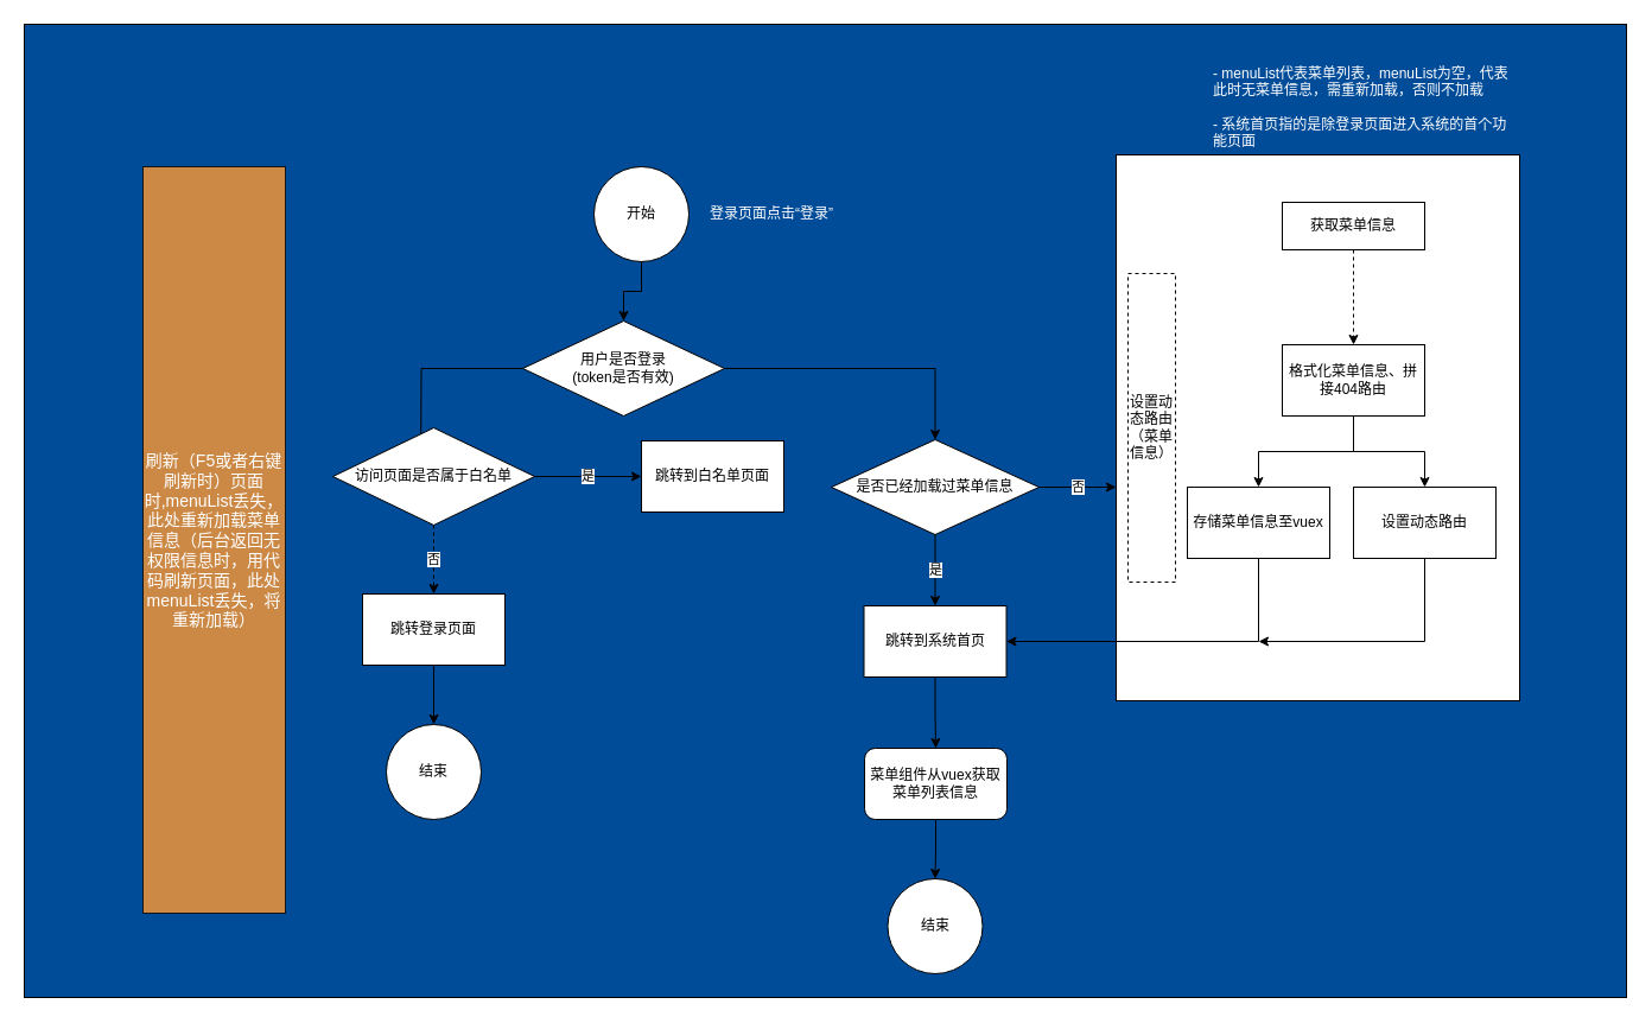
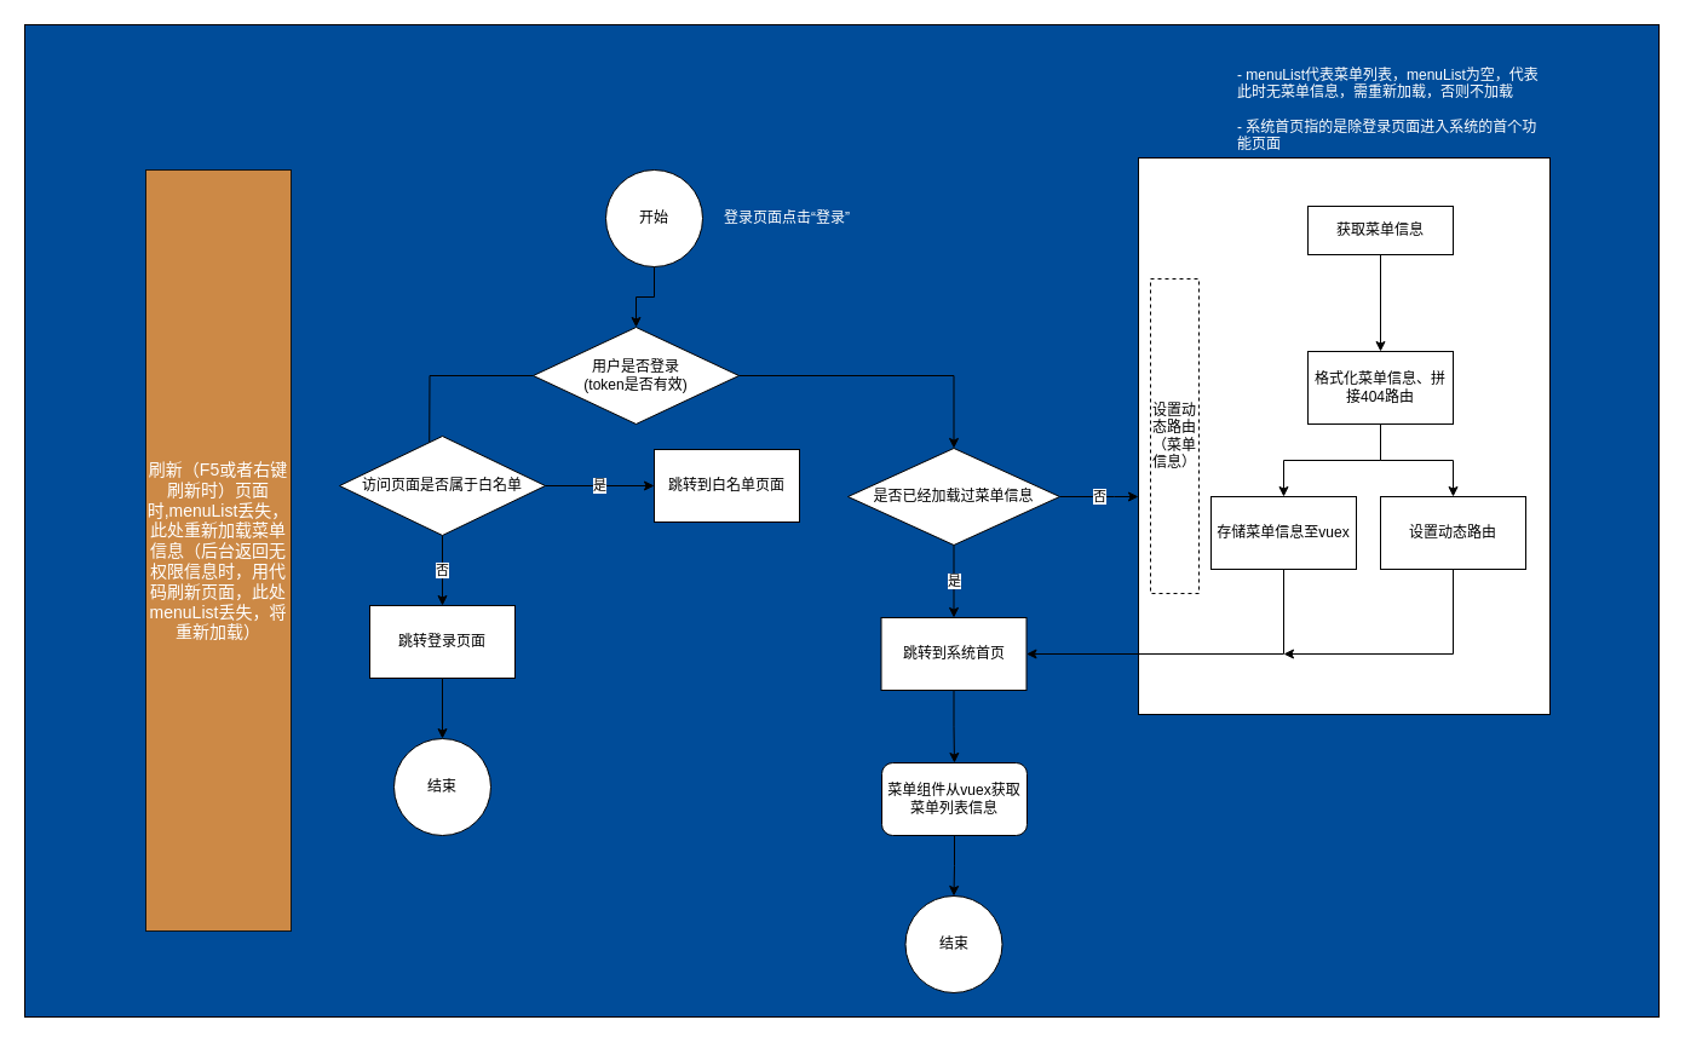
  <mxCell id="0" />
  <mxCell id="1" parent="0" />
  <mxCell id="2" value="" style="rounded=0;whiteSpace=wrap;html=1;strokeColor=#000000;fillColor=#004C99;" parent="1" vertex="1"><mxGeometry x="20" y="20" width="1350" height="820" as="geometry" /></mxCell>
  <mxCell id="3" style="edgeStyle=orthogonalEdgeStyle;rounded=0;orthogonalLoop=1;jettySize=auto;html=1;" parent="1" source="4" target="7" edge="1"><mxGeometry relative="1" as="geometry" /></mxCell>
  <mxCell id="4" value="开始" style="ellipse;whiteSpace=wrap;html=1;aspect=fixed;" parent="1" vertex="1"><mxGeometry x="500" y="140" width="80" height="80" as="geometry" /></mxCell>
  <mxCell id="5" style="edgeStyle=orthogonalEdgeStyle;rounded=0;orthogonalLoop=1;jettySize=auto;html=1;" parent="1" source="7" edge="1"><mxGeometry relative="1" as="geometry"><mxPoint x="354" y="410" as="targetPoint" /></mxGeometry></mxCell>
  <mxCell id="6" style="edgeStyle=orthogonalEdgeStyle;rounded=0;orthogonalLoop=1;jettySize=auto;html=1;entryX=0.5;entryY=0;entryDx=0;entryDy=0;" parent="1" source="7" target="16" edge="1"><mxGeometry relative="1" as="geometry" /></mxCell>
  <mxCell id="7" value="用户是否登录&lt;br&gt;(token是否有效)" style="rhombus;whiteSpace=wrap;html=1;" parent="1" vertex="1"><mxGeometry x="440" y="270" width="170" height="80" as="geometry" /></mxCell>
  <mxCell id="8" value="是" style="edgeStyle=orthogonalEdgeStyle;rounded=0;orthogonalLoop=1;jettySize=auto;html=1;" parent="1" source="10" target="13" edge="1"><mxGeometry relative="1" as="geometry" /></mxCell>
- <mxCell id="9" value="否" style="edgeStyle=orthogonalEdgeStyle;rounded=0;orthogonalLoop=1;jettySize=auto;html=1;dashed=1;" parent="1" source="10" target="12" edge="1"><mxGeometry relative="1" as="geometry" /></mxCell>
+ <mxCell id="9" value="否" style="edgeStyle=orthogonalEdgeStyle;rounded=0;orthogonalLoop=1;jettySize=auto;html=1;" parent="1" source="10" target="12" edge="1"><mxGeometry relative="1" as="geometry" /></mxCell>
  <mxCell id="10" value="访问页面是否属于白名单" style="rhombus;whiteSpace=wrap;html=1;" parent="1" vertex="1"><mxGeometry x="280" y="360" width="170" height="82" as="geometry" /></mxCell>
  <mxCell id="11" style="edgeStyle=orthogonalEdgeStyle;rounded=0;orthogonalLoop=1;jettySize=auto;html=1;" parent="1" source="12" target="34" edge="1"><mxGeometry relative="1" as="geometry" /></mxCell>
  <mxCell id="12" value="跳转登录页面" style="rounded=0;whiteSpace=wrap;html=1;" parent="1" vertex="1"><mxGeometry x="305" y="500" width="120" height="60" as="geometry" /></mxCell>
  <mxCell id="13" value="跳转到白名单页面" style="rounded=0;whiteSpace=wrap;html=1;" parent="1" vertex="1"><mxGeometry x="540" y="371" width="120" height="60" as="geometry" /></mxCell>
  <mxCell id="14" value="是" style="edgeStyle=orthogonalEdgeStyle;rounded=0;orthogonalLoop=1;jettySize=auto;html=1;" parent="1" source="16" edge="1"><mxGeometry relative="1" as="geometry"><mxPoint x="787.5" y="510" as="targetPoint" /></mxGeometry></mxCell>
  <mxCell id="15" value="否" style="edgeStyle=orthogonalEdgeStyle;rounded=0;orthogonalLoop=1;jettySize=auto;html=1;" parent="1" source="16" target="19" edge="1"><mxGeometry relative="1" as="geometry"><Array as="points"><mxPoint x="920" y="410" /><mxPoint x="920" y="410" /></Array></mxGeometry></mxCell>
  <mxCell id="16" value="是否已经加载过菜单信息" style="rhombus;whiteSpace=wrap;html=1;" parent="1" vertex="1"><mxGeometry x="700" y="370" width="175" height="80" as="geometry" /></mxCell>
  <mxCell id="17" style="edgeStyle=orthogonalEdgeStyle;rounded=0;orthogonalLoop=1;jettySize=auto;html=1;" parent="1" source="18" target="32" edge="1"><mxGeometry relative="1" as="geometry" /></mxCell>
  <mxCell id="18" value="跳转到系统首页" style="rounded=0;whiteSpace=wrap;html=1;" parent="1" vertex="1"><mxGeometry x="727.5" y="510" width="120" height="60" as="geometry" /></mxCell>
  <mxCell id="19" value="" style="rounded=0;whiteSpace=wrap;html=1;" parent="1" vertex="1"><mxGeometry x="940" y="130" width="340" height="460" as="geometry" /></mxCell>
  <mxCell id="20" value="登录页面点击“登录”" style="text;html=1;align=center;verticalAlign=middle;whiteSpace=wrap;rounded=0;fontColor=#FFFFFF;" parent="1" vertex="1"><mxGeometry x="590" y="170" width="120" height="20" as="geometry" /></mxCell>
- <mxCell id="21" style="edgeStyle=orthogonalEdgeStyle;rounded=0;orthogonalLoop=1;jettySize=auto;html=1;entryX=0.5;entryY=0;entryDx=0;entryDy=0;dashed=1;" parent="1" source="22" target="25" edge="1"><mxGeometry relative="1" as="geometry" /></mxCell>
+ <mxCell id="21" style="edgeStyle=orthogonalEdgeStyle;rounded=0;orthogonalLoop=1;jettySize=auto;html=1;entryX=0.5;entryY=0;entryDx=0;entryDy=0;" parent="1" source="22" target="25" edge="1"><mxGeometry relative="1" as="geometry" /></mxCell>
  <mxCell id="22" value="获取菜单信息" style="rounded=0;whiteSpace=wrap;html=1;" parent="1" vertex="1"><mxGeometry x="1080" y="170" width="120" height="40" as="geometry" /></mxCell>
  <mxCell id="23" style="edgeStyle=orthogonalEdgeStyle;rounded=0;orthogonalLoop=1;jettySize=auto;html=1;" parent="1" source="25" target="27" edge="1"><mxGeometry relative="1" as="geometry" /></mxCell>
  <mxCell id="24" style="edgeStyle=orthogonalEdgeStyle;rounded=0;orthogonalLoop=1;jettySize=auto;html=1;" parent="1" source="25" target="29" edge="1"><mxGeometry relative="1" as="geometry" /></mxCell>
  <mxCell id="25" value="格式化菜单信息、拼接404路由" style="rounded=0;whiteSpace=wrap;html=1;" parent="1" vertex="1"><mxGeometry x="1080" y="290" width="120" height="60" as="geometry" /></mxCell>
  <mxCell id="26" style="edgeStyle=orthogonalEdgeStyle;rounded=0;orthogonalLoop=1;jettySize=auto;html=1;entryX=1;entryY=0.5;entryDx=0;entryDy=0;" edge="1" parent="1" source="27" target="18"><mxGeometry relative="1" as="geometry"><Array as="points"><mxPoint x="1060" y="540" /></Array></mxGeometry></mxCell>
  <mxCell id="27" value="存储菜单信息至vuex" style="rounded=0;whiteSpace=wrap;html=1;" parent="1" vertex="1"><mxGeometry x="1000" y="410" width="120" height="60" as="geometry" /></mxCell>
  <mxCell id="28" style="edgeStyle=orthogonalEdgeStyle;rounded=0;orthogonalLoop=1;jettySize=auto;html=1;" edge="1" parent="1" source="29"><mxGeometry relative="1" as="geometry"><mxPoint x="1060" y="540" as="targetPoint" /><Array as="points"><mxPoint x="1200" y="540" /></Array></mxGeometry></mxCell>
  <mxCell id="29" value="设置动态路由" style="rounded=0;whiteSpace=wrap;html=1;" parent="1" vertex="1"><mxGeometry x="1140" y="410" width="120" height="60" as="geometry" /></mxCell>
  <mxCell id="30" value="设置动态路由（菜单信息）" style="text;html=1;align=center;verticalAlign=middle;whiteSpace=wrap;rounded=0;rotation=0;perimeterSpacing=0;strokeColor=#000000;dashed=1;" parent="1" vertex="1"><mxGeometry x="950" y="230" width="40" height="260" as="geometry" /></mxCell>
  <mxCell id="31" style="edgeStyle=orthogonalEdgeStyle;rounded=0;orthogonalLoop=1;jettySize=auto;html=1;" parent="1" source="32" target="33" edge="1"><mxGeometry relative="1" as="geometry" /></mxCell>
  <mxCell id="32" value="菜单组件从vuex获取菜单列表信息" style="whiteSpace=wrap;html=1;rounded=1;" parent="1" vertex="1"><mxGeometry x="728" y="630" width="120" height="60" as="geometry" /></mxCell>
  <mxCell id="33" value="结束" style="ellipse;whiteSpace=wrap;html=1;aspect=fixed;" parent="1" vertex="1"><mxGeometry x="747.5" y="740" width="80" height="80" as="geometry" /></mxCell>
  <mxCell id="34" value="结束" style="ellipse;whiteSpace=wrap;html=1;aspect=fixed;" parent="1" vertex="1"><mxGeometry x="325" y="610" width="80" height="80" as="geometry" /></mxCell>
  <mxCell id="35" value="&lt;span style=&quot;font-size: 14px&quot;&gt;刷新（F5或者右键刷新时）页面时,menuList丢失，此处重新加载菜单信息（后台返回无权限信息时，用代码刷新页面，此处menuList丢失，将重新加载）&lt;br&gt;&lt;/span&gt;" style="rounded=0;whiteSpace=wrap;html=1;shadow=0;glass=0;fontColor=#FFFFFF;fillColor=#FF9933;opacity=80;" parent="1" vertex="1"><mxGeometry x="120" y="140" width="120" height="629" as="geometry" /></mxCell>
  <mxCell id="36" value="- menuList代表菜单列表，menuList为空，代表此时无菜单信息，需重新加载，否则不加载&lt;br&gt;&lt;br&gt;- 系统首页指的是除登录页面进入系统的首个功能页面" style="text;html=1;strokeColor=none;fillColor=none;align=left;verticalAlign=middle;whiteSpace=wrap;rounded=0;fontColor=#FFFFFF;labelBackgroundColor=none;" parent="1" vertex="1"><mxGeometry x="1020" y="80" width="260" height="20" as="geometry" /></mxCell>
